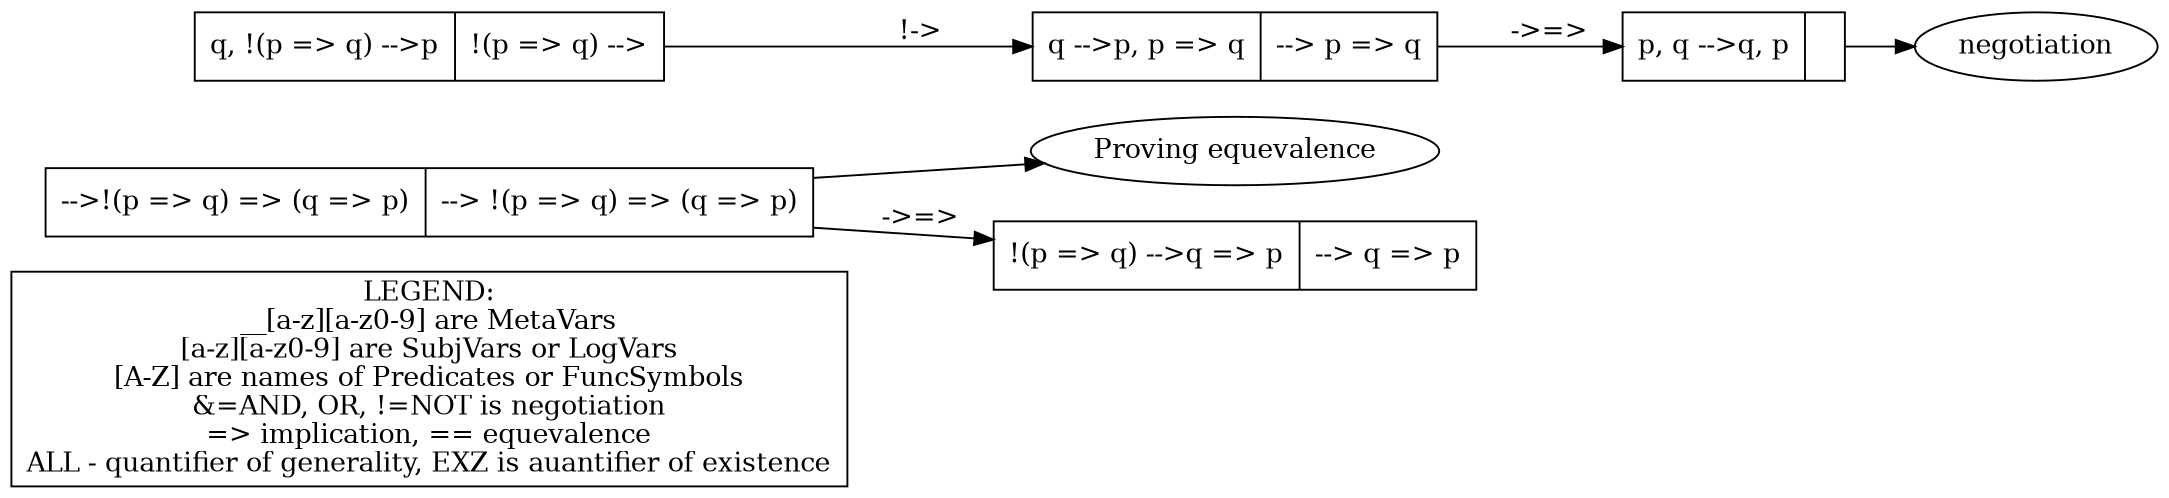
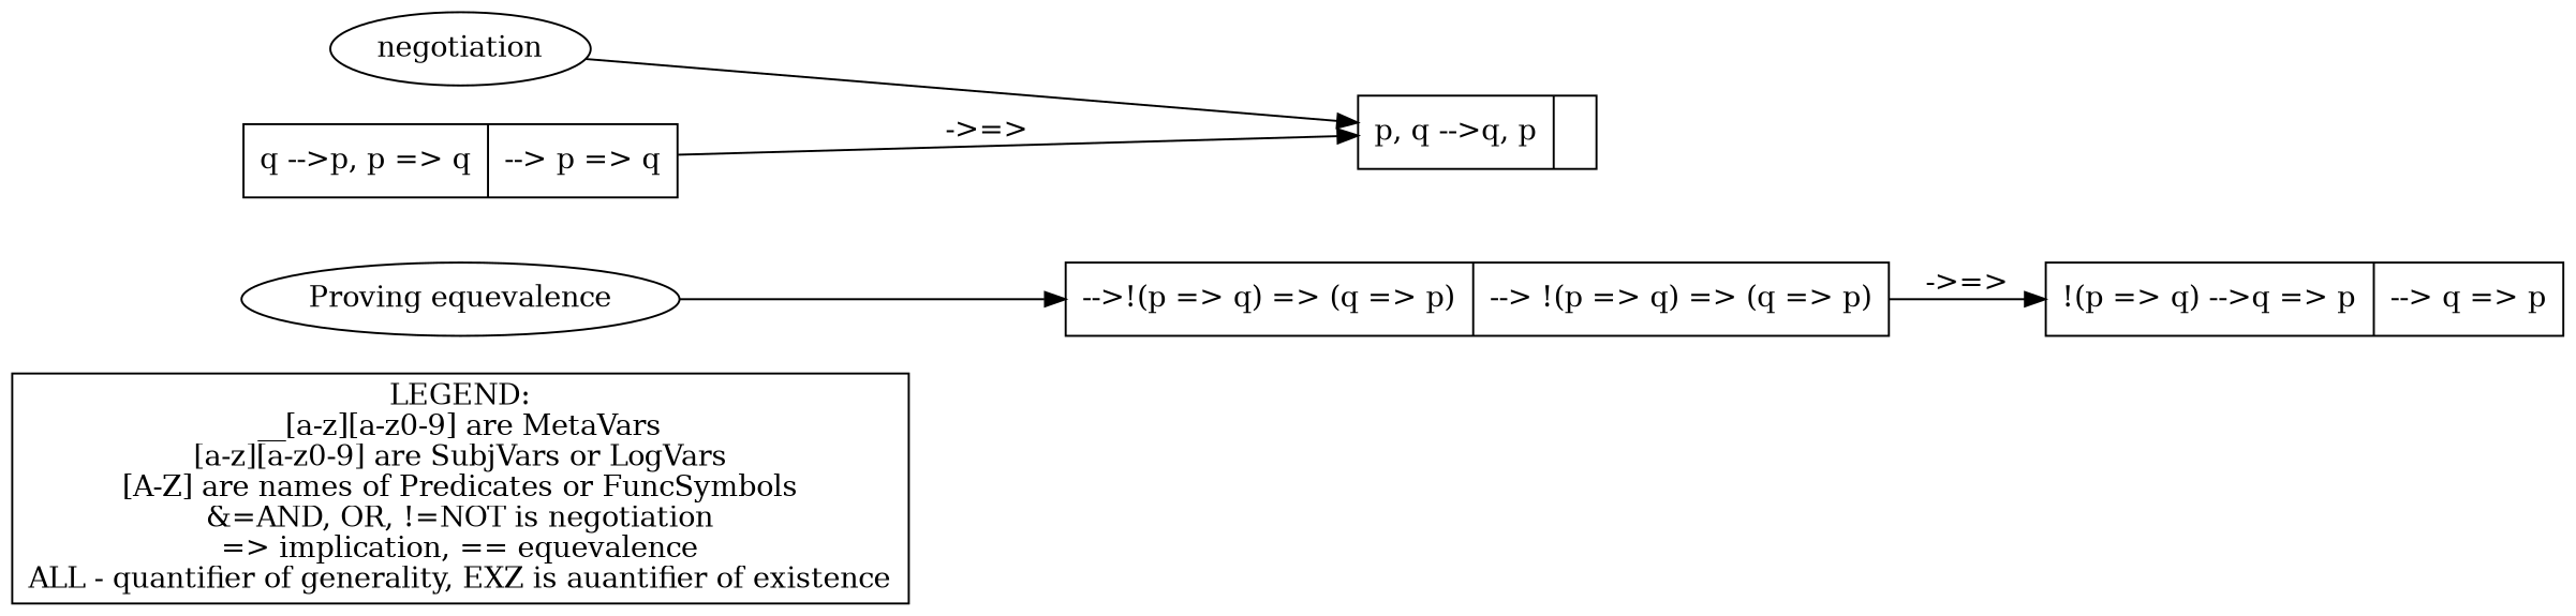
  digraph {
    rankdir=LR
    node [shape=record]
    n1 [label="LEGEND:\n__[a-z][a-z0-9] are MetaVars\n[a-z][a-z0-9] are SubjVars or LogVars\n[A-Z] are names of Predicates or FuncSymbols\n&=AND, OR, !=NOT is negotiation\n=> implication, == equevalence\nALL - quantifier of generality, EXZ is auantifier of existence" shape=box]
    n2 [label="Proving equevalence" shape=""]
    n3 [label="{<seq>  --\>!(p =\> q) =\> (q =\> p) |<lastfip> --\> !(p =\> q) =\> (q =\> p) }"]
    n4 [label="{<seq> !(p =\> q) --\>q =\> p |<lastfip> --\> q =\> p }"]
    n5 [label=negotiation shape=""]
    n6 [label="{<seq> p, q --\>q, p |<lastfip>  }"]
    n7 [label="{<seq> q --\>p, p =\> q |<lastfip> --\> p =\> q }"]
-   n8 [label="{<seq> q, !(p =\> q) --\>p |<lastfip> !(p =\> q) --\> }"]
-   n3 -> n2
+   n2 -> n3
    n3 -> n4 [label="->=>"]
-   n6 -> n5
+   n5 -> n6
    n7 -> n6 [label="->=>"]
-   n8 -> n7 [label="!->"]
  }
